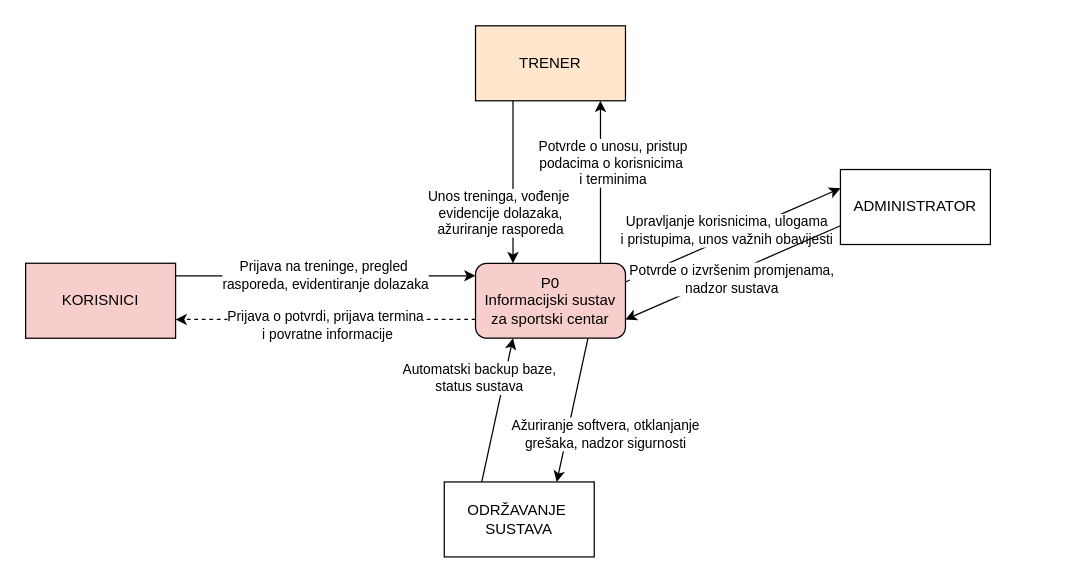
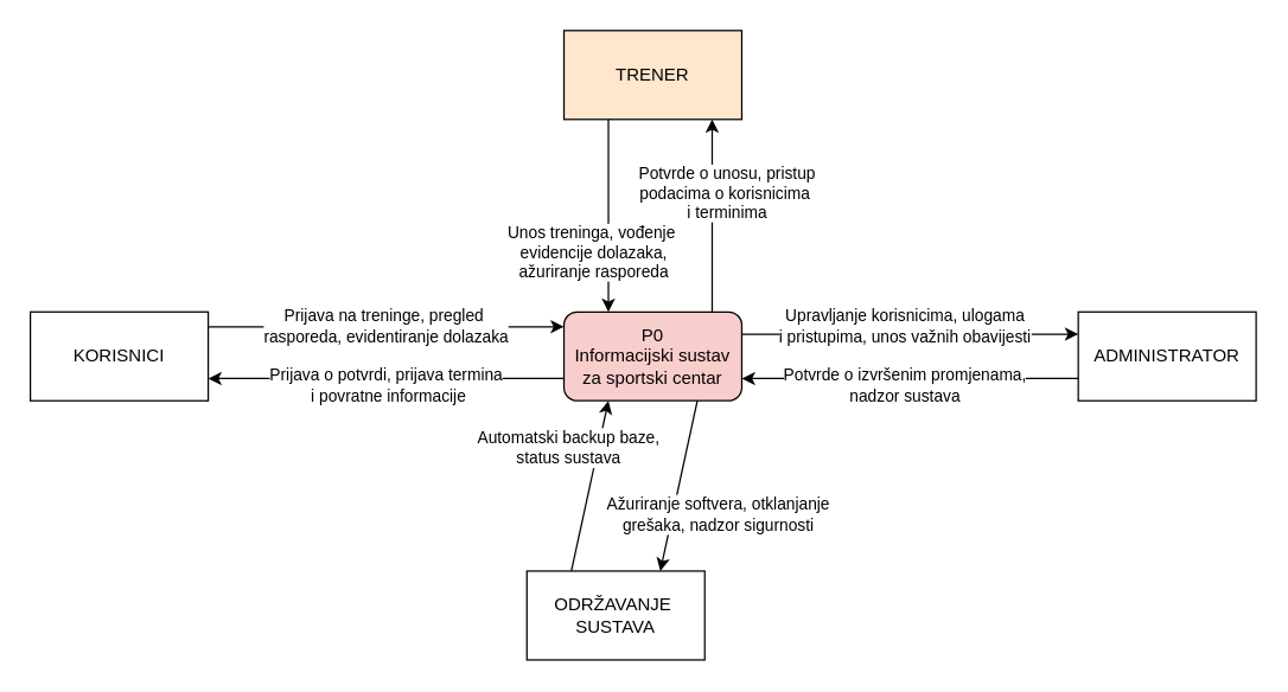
  <mxCell id="0" />
  <mxCell id="1" parent="0" />
  <mxCell id="2" value="Potvrde o unosu, pristup&lt;div&gt;podacima o korisnicima&amp;nbsp;&lt;/div&gt;&lt;div&gt;i terminima&lt;/div&gt;" style="edgeStyle=orthogonalEdgeStyle;rounded=0;orthogonalLoop=1;jettySize=auto;html=1;" edge="1" parent="1" source="3" target="6"><mxGeometry x="0.231" y="-10" relative="1" as="geometry"><Array as="points"><mxPoint x="480" y="160" /><mxPoint x="480" y="160" /></Array><mxPoint as="offset" /></mxGeometry></mxCell>
  <mxCell id="3" value="P0&lt;div&gt;Informacijski sustav za sportski centar&lt;/div&gt;" style="rounded=1;whiteSpace=wrap;html=1;fillColor=#f8cecc;" vertex="1" parent="1"><mxGeometry x="380" y="210" width="120" height="60" as="geometry" /></mxCell>
  <mxCell id="4" value="ODRŽAVANJE&amp;nbsp;&lt;div&gt;SUSTAVA&lt;/div&gt;" style="rounded=0;whiteSpace=wrap;html=1;" vertex="1" parent="1"><mxGeometry x="355" y="385" width="120" height="60" as="geometry" /></mxCell>
  <mxCell id="5" value="Unos treninga,&amp;nbsp;&lt;span style=&quot;background-color: light-dark(#ffffff, var(--ge-dark-color, #121212)); color: light-dark(rgb(0, 0, 0), rgb(255, 255, 255));&quot;&gt;vođenje&amp;nbsp;&lt;/span&gt;&lt;div&gt;&lt;span style=&quot;background-color: light-dark(#ffffff, var(--ge-dark-color, #121212)); color: light-dark(rgb(0, 0, 0), rgb(255, 255, 255));&quot;&gt;evidencije dolazaka,&lt;/span&gt;&lt;div&gt;ažuriranje rasporeda&lt;/div&gt;&lt;/div&gt;" style="edgeStyle=orthogonalEdgeStyle;rounded=0;orthogonalLoop=1;jettySize=auto;html=1;" edge="1" parent="1" source="6" target="3"><mxGeometry x="0.385" y="-10" relative="1" as="geometry"><Array as="points"><mxPoint x="410" y="160" /><mxPoint x="410" y="160" /></Array><mxPoint as="offset" /></mxGeometry></mxCell>
  <mxCell id="6" value="TRENER" style="rounded=0;whiteSpace=wrap;html=1;fillColor=#ffe6cc;" vertex="1" parent="1"><mxGeometry x="380" y="20" width="120" height="60" as="geometry" /></mxCell>
  <mxCell id="7" value="Prijava na&amp;nbsp;&lt;span style=&quot;background-color: light-dark(#ffffff, var(--ge-dark-color, #121212)); color: light-dark(rgb(0, 0, 0), rgb(255, 255, 255));&quot;&gt;treninge,&amp;nbsp;&lt;/span&gt;&lt;span style=&quot;background-color: light-dark(#ffffff, var(--ge-dark-color, #121212)); color: light-dark(rgb(0, 0, 0), rgb(255, 255, 255));&quot;&gt;pregled&amp;nbsp;&lt;/span&gt;&lt;div&gt;&lt;span style=&quot;background-color: light-dark(#ffffff, var(--ge-dark-color, #121212)); color: light-dark(rgb(0, 0, 0), rgb(255, 255, 255));&quot;&gt;rasporeda, evidentiranje dolazaka&lt;/span&gt;&lt;/div&gt;" style="edgeStyle=orthogonalEdgeStyle;rounded=0;orthogonalLoop=1;jettySize=auto;html=1;" edge="1" parent="1" source="8"><mxGeometry relative="1" as="geometry"><mxPoint x="380" y="220" as="targetPoint" /><Array as="points"><mxPoint x="380" y="220" /></Array></mxGeometry></mxCell>
- <mxCell id="8" value="KORISNICI" style="rounded=0;whiteSpace=wrap;html=1;fillColor=#f8cecc;" vertex="1" parent="1"><mxGeometry y="210" width="120" height="60" as="geometry" x="20" /></mxCell>
- <mxCell id="9" value="ADMINISTRATOR" style="rounded=0;whiteSpace=wrap;html=1;" vertex="1" parent="1"><mxGeometry x="672" y="135" width="120" height="60" as="geometry" /></mxCell>
- <mxCell id="10" value="Prijava o potvrdi, prijava termina&lt;div&gt;&amp;nbsp;i povratne informacije&lt;/div&gt;" style="endArrow=classic;html=1;rounded=0;entryX=1;entryY=0.75;entryDx=0;entryDy=0;exitX=0;exitY=0.75;exitDx=0;exitDy=0;dashed=1;" edge="1" parent="1" source="3" target="8"><mxGeometry y="5" width="50" height="50" relative="1" as="geometry"><mxPoint x="380" y="250" as="sourcePoint" /><mxPoint x="430" y="200" as="targetPoint" /><mxPoint as="offset" /></mxGeometry></mxCell>
+ <mxCell id="8" value="KORISNICI" style="rounded=0;whiteSpace=wrap;html=1;" vertex="1" parent="1"><mxGeometry y="210" width="120" height="60" as="geometry" x="20" /></mxCell>
+ <mxCell id="9" value="ADMINISTRATOR" style="rounded=0;whiteSpace=wrap;html=1;" vertex="1" parent="1"><mxGeometry x="727" y="210" width="120" height="60" as="geometry" /></mxCell>
+ <mxCell id="10" value="Prijava o potvrdi, prijava termina&lt;div&gt;&amp;nbsp;i povratne informacije&lt;/div&gt;" style="endArrow=classic;html=1;rounded=0;entryX=1;entryY=0.75;entryDx=0;entryDy=0;exitX=0;exitY=0.75;exitDx=0;exitDy=0;" edge="1" parent="1" source="3" target="8"><mxGeometry y="5" width="50" height="50" relative="1" as="geometry"><mxPoint x="380" y="250" as="sourcePoint" /><mxPoint x="430" y="200" as="targetPoint" /><mxPoint as="offset" /></mxGeometry></mxCell>
  <mxCell id="11" value="Upravljanje korisnicima, ulogama&lt;div&gt;i pristupima, unos važnih obavijesti&lt;/div&gt;" style="endArrow=classic;html=1;rounded=0;exitX=1;exitY=0.25;exitDx=0;exitDy=0;entryX=0;entryY=0.25;entryDx=0;entryDy=0;" edge="1" parent="1" source="3" target="9"><mxGeometry x="-0.031" y="5" width="50" height="50" relative="1" as="geometry"><mxPoint x="570" y="300" as="sourcePoint" /><mxPoint x="620" y="250" as="targetPoint" /><mxPoint as="offset" /></mxGeometry></mxCell>
  <mxCell id="12" value="Potvrde o izvršenim promjenama,&lt;div&gt;nadzor sustava&lt;/div&gt;" style="endArrow=classic;html=1;rounded=0;exitX=0;exitY=0.75;exitDx=0;exitDy=0;entryX=1;entryY=0.75;entryDx=0;entryDy=0;" edge="1" parent="1" source="9" target="3"><mxGeometry x="0.031" y="5" width="50" height="50" relative="1" as="geometry"><mxPoint x="570" y="300" as="sourcePoint" /><mxPoint x="620" y="250" as="targetPoint" /><mxPoint as="offset" /></mxGeometry></mxCell>
  <mxCell id="13" value="Automatski backup baze,&lt;div&gt;status sustava&lt;/div&gt;" style="endArrow=classic;html=1;rounded=0;exitX=0.25;exitY=0;exitDx=0;exitDy=0;entryX=0.25;entryY=1;entryDx=0;entryDy=0;" edge="1" parent="1" source="4" target="3"><mxGeometry x="0.385" y="20" width="50" height="50" relative="1" as="geometry"><mxPoint x="470" y="310" as="sourcePoint" /><mxPoint x="520" y="260" as="targetPoint" /><mxPoint as="offset" /></mxGeometry></mxCell>
  <mxCell id="14" value="Ažuriranje softvera, otklanjanje&lt;div&gt;grešaka, nadzor sigurnosti&lt;/div&gt;" style="endArrow=classic;html=1;rounded=0;exitX=0.75;exitY=1;exitDx=0;exitDy=0;entryX=0.75;entryY=0;entryDx=0;entryDy=0;" edge="1" parent="1" source="3" target="4"><mxGeometry x="0.231" y="30" width="50" height="50" relative="1" as="geometry"><mxPoint x="470" y="310" as="sourcePoint" /><mxPoint x="520" y="260" as="targetPoint" /><mxPoint as="offset" /></mxGeometry></mxCell>
